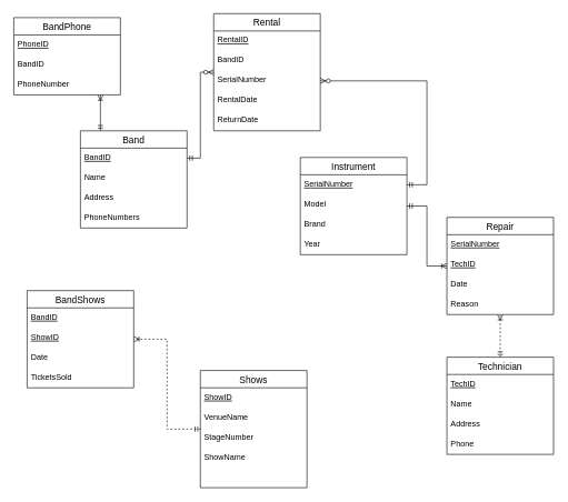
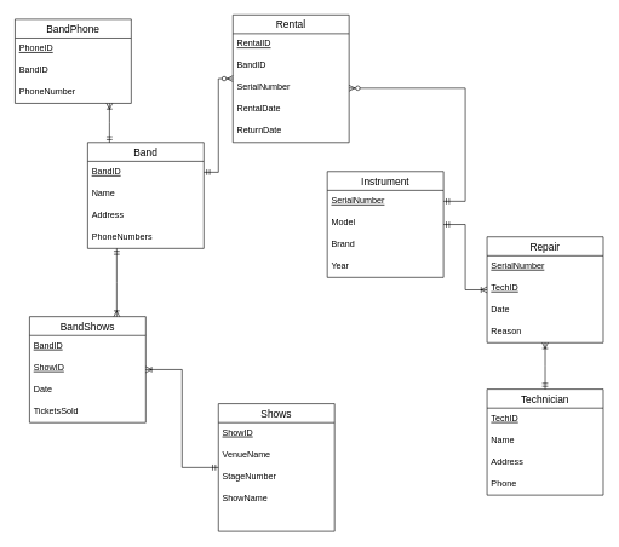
  <mxCell id="0" />
  <mxCell id="1" parent="0" />
  <mxCell id="2" value="Instrument" style="swimlane;fontStyle=0;childLayout=stackLayout;horizontal=1;startSize=26;horizontalStack=0;resizeParent=1;resizeParentMax=0;resizeLast=0;collapsible=1;marginBottom=0;align=center;fontSize=14;" parent="1" vertex="1"><mxGeometry x="450" y="236" width="160" height="146" as="geometry" /></mxCell>
  <mxCell id="3" value="SerialNumber" style="text;strokeColor=none;fillColor=none;spacingLeft=4;spacingRight=4;overflow=hidden;rotatable=0;points=[[0,0.5],[1,0.5]];portConstraint=eastwest;fontSize=12;fontStyle=4" parent="2" vertex="1"><mxGeometry y="26" width="160" height="30" as="geometry" /></mxCell>
  <mxCell id="4" value="Model" style="text;strokeColor=none;fillColor=none;spacingLeft=4;spacingRight=4;overflow=hidden;rotatable=0;points=[[0,0.5],[1,0.5]];portConstraint=eastwest;fontSize=12;" parent="2" vertex="1"><mxGeometry y="56" width="160" height="30" as="geometry" /></mxCell>
  <mxCell id="5" value="Brand" style="text;strokeColor=none;fillColor=none;spacingLeft=4;spacingRight=4;overflow=hidden;rotatable=0;points=[[0,0.5],[1,0.5]];portConstraint=eastwest;fontSize=12;" parent="2" vertex="1"><mxGeometry y="86" width="160" height="30" as="geometry" /></mxCell>
  <mxCell id="6" value="Year" style="text;strokeColor=none;fillColor=none;spacingLeft=4;spacingRight=4;overflow=hidden;rotatable=0;points=[[0,0.5],[1,0.5]];portConstraint=eastwest;fontSize=12;" parent="2" vertex="1"><mxGeometry y="116" width="160" height="30" as="geometry" /></mxCell>
  <mxCell id="7" value="Band" style="swimlane;fontStyle=0;childLayout=stackLayout;horizontal=1;startSize=26;horizontalStack=0;resizeParent=1;resizeParentMax=0;resizeLast=0;collapsible=1;marginBottom=0;align=center;fontSize=14;" parent="1" vertex="1"><mxGeometry x="120" y="196" width="160" height="146" as="geometry" /></mxCell>
  <mxCell id="8" style="edgeStyle=elbowEdgeStyle;rounded=0;orthogonalLoop=1;jettySize=auto;html=1;exitX=0;exitY=0.5;exitDx=0;exitDy=0;" parent="7" source="9" target="7" edge="1"><mxGeometry relative="1" as="geometry" /></mxCell>
  <mxCell id="9" value="BandID" style="text;strokeColor=none;fillColor=none;spacingLeft=4;spacingRight=4;overflow=hidden;rotatable=0;points=[[0,0.5],[1,0.5]];portConstraint=eastwest;fontSize=12;fontStyle=4" parent="7" vertex="1"><mxGeometry y="26" width="160" height="30" as="geometry" /></mxCell>
  <mxCell id="10" value="Name" style="text;strokeColor=none;fillColor=none;spacingLeft=4;spacingRight=4;overflow=hidden;rotatable=0;points=[[0,0.5],[1,0.5]];portConstraint=eastwest;fontSize=12;" parent="7" vertex="1"><mxGeometry y="56" width="160" height="30" as="geometry" /></mxCell>
  <mxCell id="11" value="Address" style="text;strokeColor=none;fillColor=none;spacingLeft=4;spacingRight=4;overflow=hidden;rotatable=0;points=[[0,0.5],[1,0.5]];portConstraint=eastwest;fontSize=12;" parent="7" vertex="1"><mxGeometry y="86" width="160" height="30" as="geometry" /></mxCell>
  <mxCell id="12" value="PhoneNumbers" style="text;strokeColor=none;fillColor=none;spacingLeft=4;spacingRight=4;overflow=hidden;rotatable=0;points=[[0,0.5],[1,0.5]];portConstraint=eastwest;fontSize=12;" parent="7" vertex="1"><mxGeometry y="116" width="160" height="30" as="geometry" /></mxCell>
  <mxCell id="13" value="Rental" style="swimlane;fontStyle=0;childLayout=stackLayout;horizontal=1;startSize=26;horizontalStack=0;resizeParent=1;resizeParentMax=0;resizeLast=0;collapsible=1;marginBottom=0;align=center;fontSize=14;" parent="1" vertex="1"><mxGeometry x="320" y="20" width="160" height="176" as="geometry" /></mxCell>
  <mxCell id="14" value="RentalID" style="text;strokeColor=none;fillColor=none;spacingLeft=4;spacingRight=4;overflow=hidden;rotatable=0;points=[[0,0.5],[1,0.5]];portConstraint=eastwest;fontSize=12;fontStyle=4" parent="13" vertex="1"><mxGeometry y="26" width="160" height="30" as="geometry" /></mxCell>
  <mxCell id="15" value="BandID" style="text;strokeColor=none;fillColor=none;spacingLeft=4;spacingRight=4;overflow=hidden;rotatable=0;points=[[0,0.5],[1,0.5]];portConstraint=eastwest;fontSize=12;fontStyle=0" parent="13" vertex="1"><mxGeometry y="56" width="160" height="30" as="geometry" /></mxCell>
  <mxCell id="16" value="SerialNumber" style="text;strokeColor=none;fillColor=none;spacingLeft=4;spacingRight=4;overflow=hidden;rotatable=0;points=[[0,0.5],[1,0.5]];portConstraint=eastwest;fontSize=12;fontStyle=0" parent="13" vertex="1"><mxGeometry y="86" width="160" height="30" as="geometry" /></mxCell>
  <mxCell id="17" value="RentalDate" style="text;strokeColor=none;fillColor=none;spacingLeft=4;spacingRight=4;overflow=hidden;rotatable=0;points=[[0,0.5],[1,0.5]];portConstraint=eastwest;fontSize=12;" parent="13" vertex="1"><mxGeometry y="116" width="160" height="30" as="geometry" /></mxCell>
  <mxCell id="18" value="ReturnDate" style="text;strokeColor=none;fillColor=none;spacingLeft=4;spacingRight=4;overflow=hidden;rotatable=0;points=[[0,0.5],[1,0.5]];portConstraint=eastwest;fontSize=12;" parent="13" vertex="1"><mxGeometry y="146" width="160" height="30" as="geometry" /></mxCell>
  <mxCell id="19" value="" style="edgeStyle=elbowEdgeStyle;fontSize=12;html=1;endArrow=ERzeroToMany;startArrow=ERmandOne;rounded=0;" parent="1" source="9" target="13" edge="1"><mxGeometry width="100" height="100" relative="1" as="geometry"><mxPoint x="370" y="306" as="sourcePoint" /><mxPoint x="280" y="501" as="targetPoint" /></mxGeometry></mxCell>
  <mxCell id="20" value="" style="edgeStyle=entityRelationEdgeStyle;fontSize=12;html=1;endArrow=ERzeroToMany;startArrow=ERmandOne;rounded=0;" parent="1" source="3" target="16" edge="1"><mxGeometry width="100" height="100" relative="1" as="geometry"><mxPoint x="370" y="306" as="sourcePoint" /><mxPoint x="470" y="206" as="targetPoint" /></mxGeometry></mxCell>
  <mxCell id="21" value="BandPhone" style="swimlane;fontStyle=0;childLayout=stackLayout;horizontal=1;startSize=26;horizontalStack=0;resizeParent=1;resizeParentMax=0;resizeLast=0;collapsible=1;marginBottom=0;align=center;fontSize=14;" parent="1" vertex="1"><mxGeometry x="20" y="26" width="160" height="116" as="geometry" /></mxCell>
  <mxCell id="22" value="PhoneID" style="text;strokeColor=none;fillColor=none;spacingLeft=4;spacingRight=4;overflow=hidden;rotatable=0;points=[[0,0.5],[1,0.5]];portConstraint=eastwest;fontSize=12;fontStyle=4" parent="21" vertex="1"><mxGeometry y="26" width="160" height="30" as="geometry" /></mxCell>
  <mxCell id="23" value="BandID" style="text;strokeColor=none;fillColor=none;spacingLeft=4;spacingRight=4;overflow=hidden;rotatable=0;points=[[0,0.5],[1,0.5]];portConstraint=eastwest;fontSize=12;" parent="21" vertex="1"><mxGeometry y="56" width="160" height="30" as="geometry" /></mxCell>
  <mxCell id="24" value="PhoneNumber" style="text;strokeColor=none;fillColor=none;spacingLeft=4;spacingRight=4;overflow=hidden;rotatable=0;points=[[0,0.5],[1,0.5]];portConstraint=eastwest;fontSize=12;" parent="21" vertex="1"><mxGeometry y="86" width="160" height="30" as="geometry" /></mxCell>
  <mxCell id="25" value="" style="edgeStyle=elbowEdgeStyle;fontSize=12;html=1;endArrow=ERoneToMany;startArrow=ERmandOne;rounded=0;" parent="1" source="7" target="21" edge="1"><mxGeometry width="100" height="100" relative="1" as="geometry"><mxPoint x="190" y="306" as="sourcePoint" /><mxPoint x="290" y="206" as="targetPoint" /></mxGeometry></mxCell>
  <mxCell id="26" value="Technician" style="swimlane;fontStyle=0;childLayout=stackLayout;horizontal=1;startSize=26;horizontalStack=0;resizeParent=1;resizeParentMax=0;resizeLast=0;collapsible=1;marginBottom=0;align=center;fontSize=14;" parent="1" vertex="1"><mxGeometry x="670" y="536" width="160" height="146" as="geometry" /></mxCell>
  <mxCell id="27" value="TechID" style="text;strokeColor=none;fillColor=none;spacingLeft=4;spacingRight=4;overflow=hidden;rotatable=0;points=[[0,0.5],[1,0.5]];portConstraint=eastwest;fontSize=12;fontStyle=4" parent="26" vertex="1"><mxGeometry y="26" width="160" height="30" as="geometry" /></mxCell>
  <mxCell id="28" value="Name" style="text;strokeColor=none;fillColor=none;spacingLeft=4;spacingRight=4;overflow=hidden;rotatable=0;points=[[0,0.5],[1,0.5]];portConstraint=eastwest;fontSize=12;" parent="26" vertex="1"><mxGeometry y="56" width="160" height="30" as="geometry" /></mxCell>
  <mxCell id="29" value="Address" style="text;strokeColor=none;fillColor=none;spacingLeft=4;spacingRight=4;overflow=hidden;rotatable=0;points=[[0,0.5],[1,0.5]];portConstraint=eastwest;fontSize=12;" parent="26" vertex="1"><mxGeometry y="86" width="160" height="30" as="geometry" /></mxCell>
  <mxCell id="30" value="Phone" style="text;strokeColor=none;fillColor=none;spacingLeft=4;spacingRight=4;overflow=hidden;rotatable=0;points=[[0,0.5],[1,0.5]];portConstraint=eastwest;fontSize=12;" parent="26" vertex="1"><mxGeometry y="116" width="160" height="30" as="geometry" /></mxCell>
  <mxCell id="31" value="Repair" style="swimlane;fontStyle=0;childLayout=stackLayout;horizontal=1;startSize=26;horizontalStack=0;resizeParent=1;resizeParentMax=0;resizeLast=0;collapsible=1;marginBottom=0;align=center;fontSize=14;" parent="1" vertex="1"><mxGeometry x="670" y="326" width="160" height="146" as="geometry" /></mxCell>
  <mxCell id="32" value="SerialNumber" style="text;strokeColor=none;fillColor=none;spacingLeft=4;spacingRight=4;overflow=hidden;rotatable=0;points=[[0,0.5],[1,0.5]];portConstraint=eastwest;fontSize=12;fontStyle=4" parent="31" vertex="1"><mxGeometry y="26" width="160" height="30" as="geometry" /></mxCell>
  <mxCell id="33" value="TechID" style="text;strokeColor=none;fillColor=none;spacingLeft=4;spacingRight=4;overflow=hidden;rotatable=0;points=[[0,0.5],[1,0.5]];portConstraint=eastwest;fontSize=12;fontStyle=4" parent="31" vertex="1"><mxGeometry y="56" width="160" height="30" as="geometry" /></mxCell>
  <mxCell id="34" value="Date" style="text;strokeColor=none;fillColor=none;spacingLeft=4;spacingRight=4;overflow=hidden;rotatable=0;points=[[0,0.5],[1,0.5]];portConstraint=eastwest;fontSize=12;" parent="31" vertex="1"><mxGeometry y="86" width="160" height="30" as="geometry" /></mxCell>
  <mxCell id="35" value="Reason" style="text;strokeColor=none;fillColor=none;spacingLeft=4;spacingRight=4;overflow=hidden;rotatable=0;points=[[0,0.5],[1,0.5]];portConstraint=eastwest;fontSize=12;" parent="31" vertex="1"><mxGeometry y="116" width="160" height="30" as="geometry" /></mxCell>
- <mxCell id="36" value="" style="edgeStyle=elbowEdgeStyle;fontSize=12;html=1;endArrow=ERoneToMany;startArrow=ERmandOne;rounded=0;dashed=1;" parent="1" source="26" target="31" edge="1"><mxGeometry width="100" height="100" relative="1" as="geometry"><mxPoint x="550" y="542" as="sourcePoint" /><mxPoint x="650" y="442" as="targetPoint" /></mxGeometry></mxCell>
+ <mxCell id="36" value="" style="edgeStyle=elbowEdgeStyle;fontSize=12;html=1;endArrow=ERoneToMany;startArrow=ERmandOne;rounded=0;" parent="1" source="26" target="31" edge="1"><mxGeometry width="100" height="100" relative="1" as="geometry"><mxPoint x="550" y="542" as="sourcePoint" /><mxPoint x="650" y="442" as="targetPoint" /></mxGeometry></mxCell>
  <mxCell id="37" value="" style="edgeStyle=elbowEdgeStyle;fontSize=12;html=1;endArrow=ERoneToMany;startArrow=ERmandOne;rounded=0;" parent="1" source="2" target="31" edge="1"><mxGeometry width="100" height="100" relative="1" as="geometry"><mxPoint x="560" y="406" as="sourcePoint" /><mxPoint x="650" y="326" as="targetPoint" /></mxGeometry></mxCell>
  <mxCell id="38" value="Shows" style="swimlane;fontStyle=0;childLayout=stackLayout;horizontal=1;startSize=26;horizontalStack=0;resizeParent=1;resizeParentMax=0;resizeLast=0;collapsible=1;marginBottom=0;align=center;fontSize=14;" parent="1" vertex="1"><mxGeometry x="300" y="556" width="160" height="176" as="geometry" /></mxCell>
  <mxCell id="39" value="ShowID" style="text;strokeColor=none;fillColor=none;spacingLeft=4;spacingRight=4;overflow=hidden;rotatable=0;points=[[0,0.5],[1,0.5]];portConstraint=eastwest;fontSize=12;fontStyle=4" parent="38" vertex="1"><mxGeometry y="26" width="160" height="30" as="geometry" /></mxCell>
  <mxCell id="40" value="VenueName" style="text;strokeColor=none;fillColor=none;spacingLeft=4;spacingRight=4;overflow=hidden;rotatable=0;points=[[0,0.5],[1,0.5]];portConstraint=eastwest;fontSize=12;" parent="38" vertex="1"><mxGeometry y="56" width="160" height="30" as="geometry" /></mxCell>
  <mxCell id="41" value="StageNumber" style="text;strokeColor=none;fillColor=none;spacingLeft=4;spacingRight=4;overflow=hidden;rotatable=0;points=[[0,0.5],[1,0.5]];portConstraint=eastwest;fontSize=12;" parent="38" vertex="1"><mxGeometry y="86" width="160" height="30" as="geometry" /></mxCell>
  <mxCell id="42" value="ShowName" style="text;strokeColor=none;fillColor=none;spacingLeft=4;spacingRight=4;overflow=hidden;rotatable=0;points=[[0,0.5],[1,0.5]];portConstraint=eastwest;fontSize=12;" parent="38" vertex="1"><mxGeometry y="116" width="160" height="30" as="geometry" /></mxCell>
  <mxCell id="43" style="text;strokeColor=none;fillColor=none;spacingLeft=4;spacingRight=4;overflow=hidden;rotatable=0;points=[[0,0.5],[1,0.5]];portConstraint=eastwest;fontSize=12;" parent="38" vertex="1"><mxGeometry y="146" width="160" height="30" as="geometry" /></mxCell>
  <mxCell id="44" value="BandShows" style="swimlane;fontStyle=0;childLayout=stackLayout;horizontal=1;startSize=26;horizontalStack=0;resizeParent=1;resizeParentMax=0;resizeLast=0;collapsible=1;marginBottom=0;align=center;fontSize=14;" parent="1" vertex="1"><mxGeometry x="40" y="436" width="160" height="146" as="geometry" /></mxCell>
  <mxCell id="45" value="BandID" style="text;strokeColor=none;fillColor=none;spacingLeft=4;spacingRight=4;overflow=hidden;rotatable=0;points=[[0,0.5],[1,0.5]];portConstraint=eastwest;fontSize=12;fontStyle=4" parent="44" vertex="1"><mxGeometry y="26" width="160" height="30" as="geometry" /></mxCell>
  <mxCell id="46" value="ShowID" style="text;strokeColor=none;fillColor=none;spacingLeft=4;spacingRight=4;overflow=hidden;rotatable=0;points=[[0,0.5],[1,0.5]];portConstraint=eastwest;fontSize=12;fontStyle=4" parent="44" vertex="1"><mxGeometry y="56" width="160" height="30" as="geometry" /></mxCell>
  <mxCell id="47" value="Date" style="text;strokeColor=none;fillColor=none;spacingLeft=4;spacingRight=4;overflow=hidden;rotatable=0;points=[[0,0.5],[1,0.5]];portConstraint=eastwest;fontSize=12;" parent="44" vertex="1"><mxGeometry y="86" width="160" height="30" as="geometry" /></mxCell>
  <mxCell id="48" value="TicketsSold" style="text;strokeColor=none;fillColor=none;spacingLeft=4;spacingRight=4;overflow=hidden;rotatable=0;points=[[0,0.5],[1,0.5]];portConstraint=eastwest;fontSize=12;" parent="44" vertex="1"><mxGeometry y="116" width="160" height="30" as="geometry" /></mxCell>
- <mxCell id="49" value="" style="edgeStyle=elbowEdgeStyle;fontSize=12;html=1;endArrow=ERoneToMany;startArrow=ERmandOne;rounded=0;dashed=1;" parent="1" source="38" target="44" edge="1"><mxGeometry width="100" height="100" relative="1" as="geometry"><mxPoint x="290" y="506" as="sourcePoint" /><mxPoint x="390" y="406" as="targetPoint" /></mxGeometry></mxCell>
+ <mxCell id="49" value="" style="edgeStyle=elbowEdgeStyle;fontSize=12;html=1;endArrow=ERoneToMany;startArrow=ERmandOne;rounded=0;" parent="1" source="38" target="44" edge="1"><mxGeometry width="100" height="100" relative="1" as="geometry"><mxPoint x="290" y="506" as="sourcePoint" /><mxPoint x="390" y="406" as="targetPoint" /></mxGeometry></mxCell>
+ <mxCell id="50" value="" style="edgeStyle=elbowEdgeStyle;fontSize=12;html=1;endArrow=ERoneToMany;startArrow=ERmandOne;rounded=0;" parent="1" source="7" target="44" edge="1"><mxGeometry width="100" height="100" relative="1" as="geometry"><mxPoint x="230" y="426" as="sourcePoint" /><mxPoint x="330" y="326" as="targetPoint" /></mxGeometry></mxCell>
